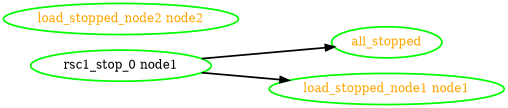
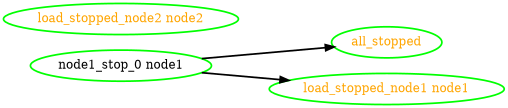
  digraph {
    rankdir=LR
    node [color=green fontcolor=orange style=bold]
    edge [style=bold]
    all_stopped
    "load_stopped_node1 node1"
    "load_stopped_node2 node2"
-   "rsc1_stop_0 node1" [fontcolor=black]
+   "rsc1_stop_0 node1" [fontcolor=black label="node1_stop_0 node1"]
    "rsc1_stop_0 node1" -> all_stopped
    "rsc1_stop_0 node1" -> "load_stopped_node1 node1"
  }
